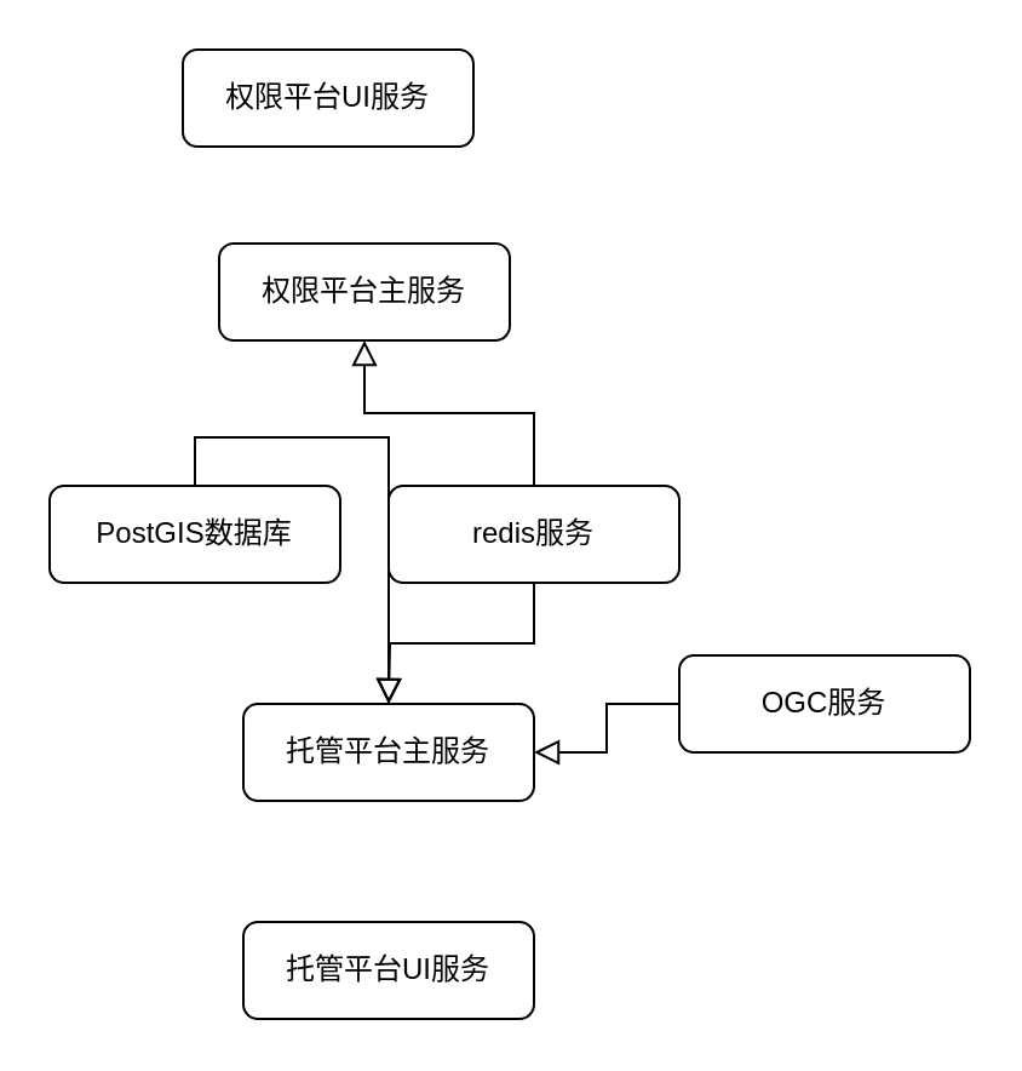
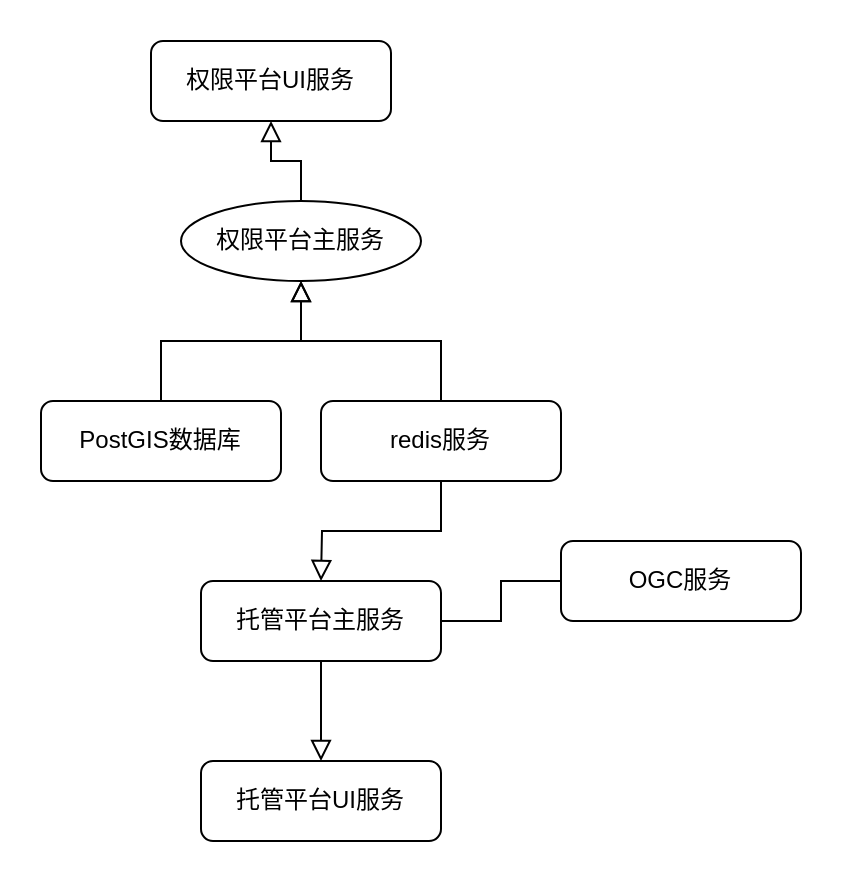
  <mxCell id="0" />
  <mxCell id="1" parent="0" />
+ <mxCell id="2" value="" style="rounded=0;html=1;jettySize=auto;orthogonalLoop=1;fontSize=11;endArrow=block;endFill=0;endSize=8;strokeWidth=1;shadow=0;labelBackgroundColor=none;edgeStyle=orthogonalEdgeStyle;exitX=0.5;exitY=1;exitDx=0;exitDy=0;entryX=0.5;entryY=0;entryDx=0;entryDy=0;" parent="1" source="4" target="3" edge="1"><mxGeometry relative="1" as="geometry"><mxPoint x="160" y="230" as="targetPoint" /></mxGeometry></mxCell>
  <mxCell id="3" value="托管平台UI服务" style="rounded=1;whiteSpace=wrap;html=1;fontSize=12;glass=0;strokeWidth=1;shadow=0;" parent="1" vertex="1"><mxGeometry x="100" y="380" width="120" height="40" as="geometry" /></mxCell>
  <mxCell id="4" value="托管平台主服务" style="rounded=1;whiteSpace=wrap;html=1;fontSize=12;glass=0;strokeWidth=1;shadow=0;" vertex="1" parent="1"><mxGeometry x="100" y="290" width="120" height="40" as="geometry" /></mxCell>
- <mxCell id="5" style="edgeStyle=orthogonalEdgeStyle;rounded=0;orthogonalLoop=1;jettySize=auto;html=1;exitX=0.5;exitY=0;exitDx=0;exitDy=0;shadow=0;labelBackgroundColor=none;endArrow=block;endFill=0;endSize=8;strokeWidth=1;" edge="1" parent="1" source="6" target="4"><mxGeometry relative="1" as="geometry" /></mxCell>
+ <mxCell id="5" style="edgeStyle=orthogonalEdgeStyle;rounded=0;orthogonalLoop=1;jettySize=auto;html=1;exitX=0.5;exitY=0;exitDx=0;exitDy=0;shadow=0;labelBackgroundColor=none;endArrow=block;endFill=0;endSize=8;strokeWidth=1;" edge="1" parent="1" source="6" target="11"><mxGeometry relative="1" as="geometry" /></mxCell>
  <mxCell id="6" value="PostGIS数据库" style="rounded=1;whiteSpace=wrap;html=1;fontSize=12;glass=0;strokeWidth=1;shadow=0;" vertex="1" parent="1"><mxGeometry x="20" y="200" width="120" height="40" as="geometry" /></mxCell>
  <mxCell id="7" style="edgeStyle=orthogonalEdgeStyle;rounded=0;orthogonalLoop=1;jettySize=auto;html=1;exitX=0.5;exitY=1;exitDx=0;exitDy=0;shadow=0;labelBackgroundColor=none;endArrow=block;endFill=0;endSize=8;strokeWidth=1;" edge="1" parent="1" source="9"><mxGeometry relative="1" as="geometry"><mxPoint x="160" y="290" as="targetPoint" /></mxGeometry></mxCell>
  <mxCell id="8" style="edgeStyle=orthogonalEdgeStyle;rounded=0;orthogonalLoop=1;jettySize=auto;html=1;exitX=0.5;exitY=0;exitDx=0;exitDy=0;entryX=0.5;entryY=1;entryDx=0;entryDy=0;shadow=0;labelBackgroundColor=none;endArrow=block;endFill=0;endSize=8;strokeWidth=1;" edge="1" parent="1" source="9" target="11"><mxGeometry relative="1" as="geometry" /></mxCell>
  <mxCell id="9" value="redis服务" style="rounded=1;whiteSpace=wrap;html=1;fontSize=12;glass=0;strokeWidth=1;shadow=0;" vertex="1" parent="1"><mxGeometry x="160" y="200" width="120" height="40" as="geometry" /></mxCell>
- <mxCell id="11" value="权限平台主服务" style="rounded=1;whiteSpace=wrap;html=1;fontSize=12;glass=0;strokeWidth=1;shadow=0;" vertex="1" parent="1"><mxGeometry x="90" y="100" width="120" height="40" as="geometry" /></mxCell>
+ <mxCell id="10" style="edgeStyle=orthogonalEdgeStyle;rounded=0;orthogonalLoop=1;jettySize=auto;html=1;exitX=0.5;exitY=0;exitDx=0;exitDy=0;entryX=0.5;entryY=1;entryDx=0;entryDy=0;shadow=0;labelBackgroundColor=none;endArrow=block;endFill=0;endSize=8;strokeWidth=1;" edge="1" parent="1" source="11" target="12"><mxGeometry relative="1" as="geometry" /></mxCell>
+ <mxCell id="11" value="权限平台主服务" style="ellipse;whiteSpace=wrap;html=1;fontSize=12;glass=0;strokeWidth=1;shadow=0;" vertex="1" parent="1"><mxGeometry x="90" y="100" width="120" height="40" as="geometry" /></mxCell>
  <mxCell id="12" value="权限平台UI服务" style="rounded=1;whiteSpace=wrap;html=1;fontSize=12;glass=0;strokeWidth=1;shadow=0;" vertex="1" parent="1"><mxGeometry x="75" y="20" width="120" height="40" as="geometry" /></mxCell>
- <mxCell id="13" style="edgeStyle=orthogonalEdgeStyle;rounded=0;orthogonalLoop=1;jettySize=auto;html=1;exitX=0;exitY=0.5;exitDx=0;exitDy=0;entryX=1;entryY=0.5;entryDx=0;entryDy=0;shadow=0;labelBackgroundColor=none;endArrow=block;endFill=0;endSize=8;strokeWidth=1;" edge="1" parent="1" source="14" target="4"><mxGeometry relative="1" as="geometry" /></mxCell>
+ <mxCell id="13" style="edgeStyle=orthogonalEdgeStyle;rounded=0;orthogonalLoop=1;jettySize=auto;html=1;exitX=0;exitY=0.5;exitDx=0;exitDy=0;entryX=1;entryY=0.5;entryDx=0;entryDy=0;shadow=0;labelBackgroundColor=none;endArrow=none;endFill=0;endSize=8;strokeWidth=1;" edge="1" parent="1" source="14" target="4"><mxGeometry relative="1" as="geometry" /></mxCell>
  <mxCell id="14" value="OGC服务" style="rounded=1;whiteSpace=wrap;html=1;fontSize=12;glass=0;strokeWidth=1;shadow=0;" vertex="1" parent="1"><mxGeometry x="280" y="270" width="120" height="40" as="geometry" /></mxCell>
